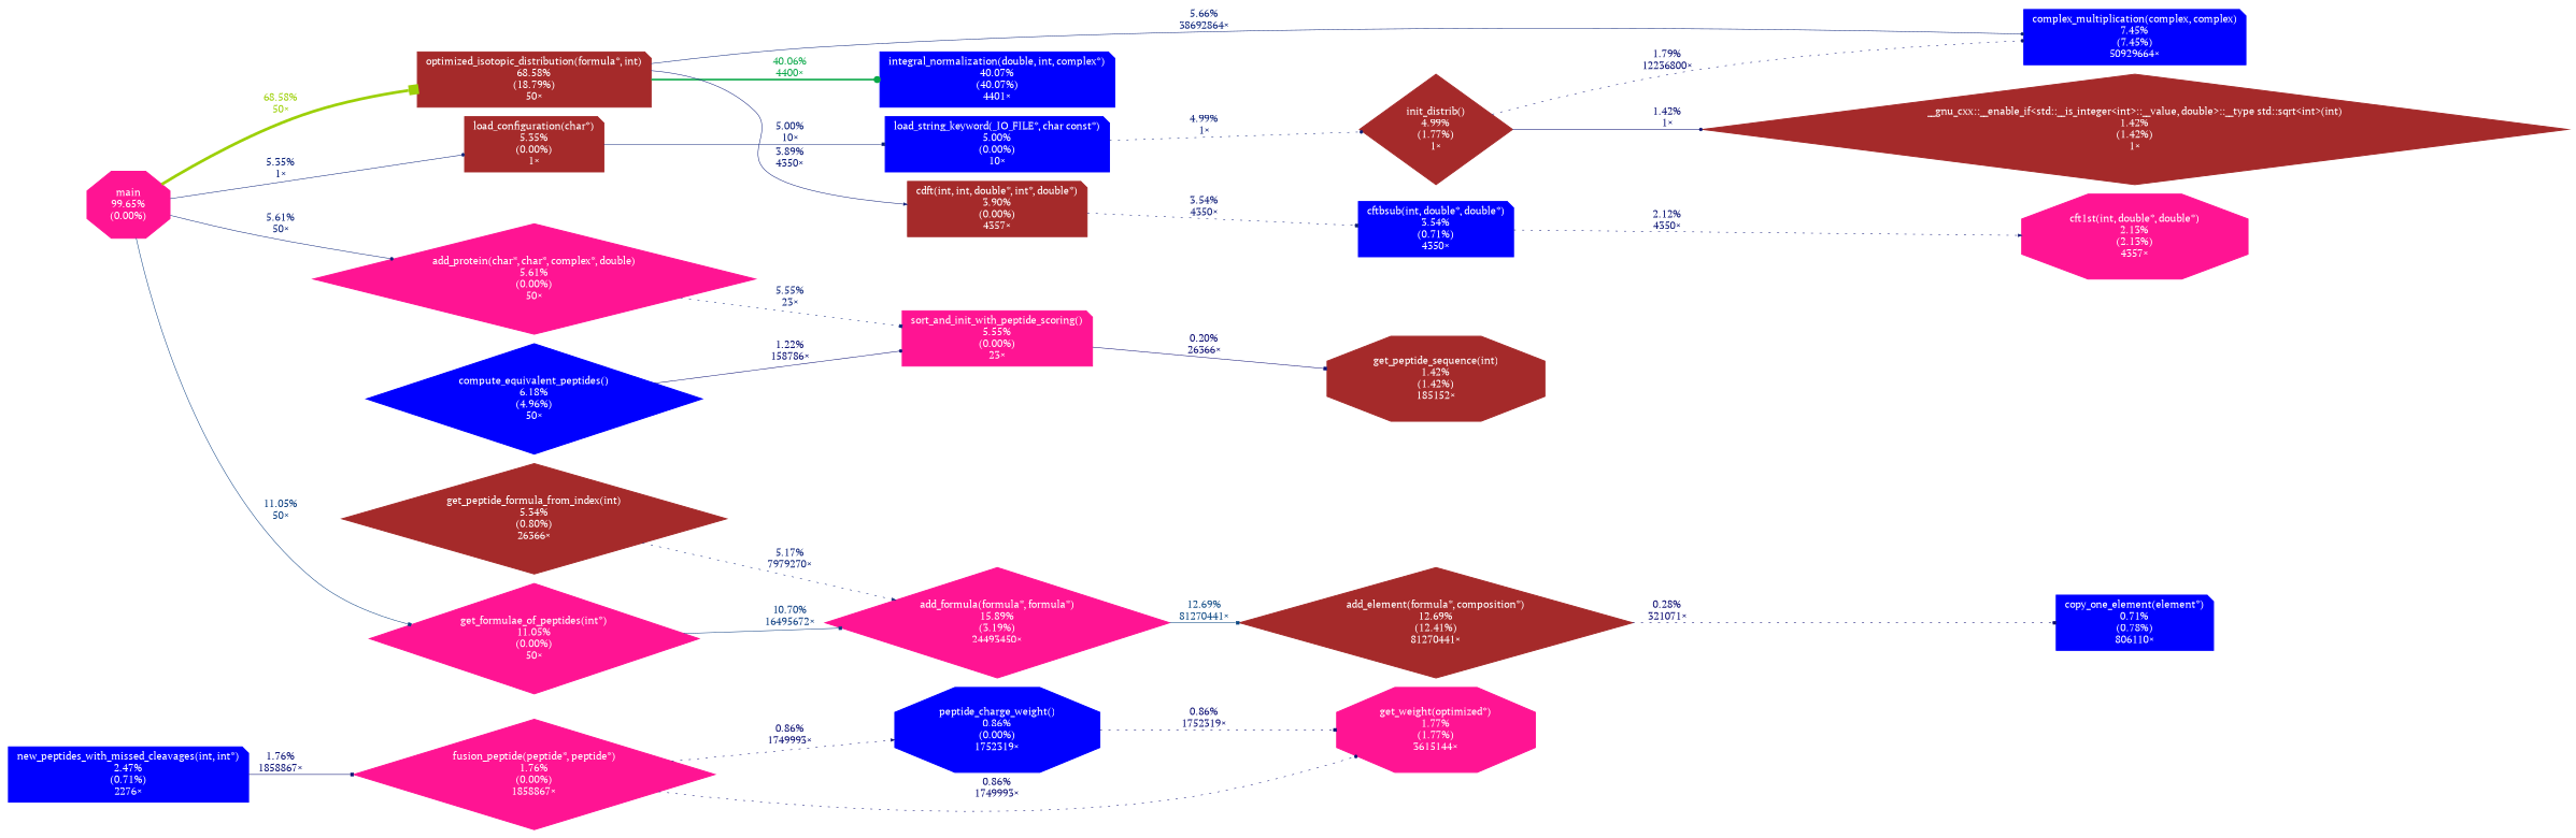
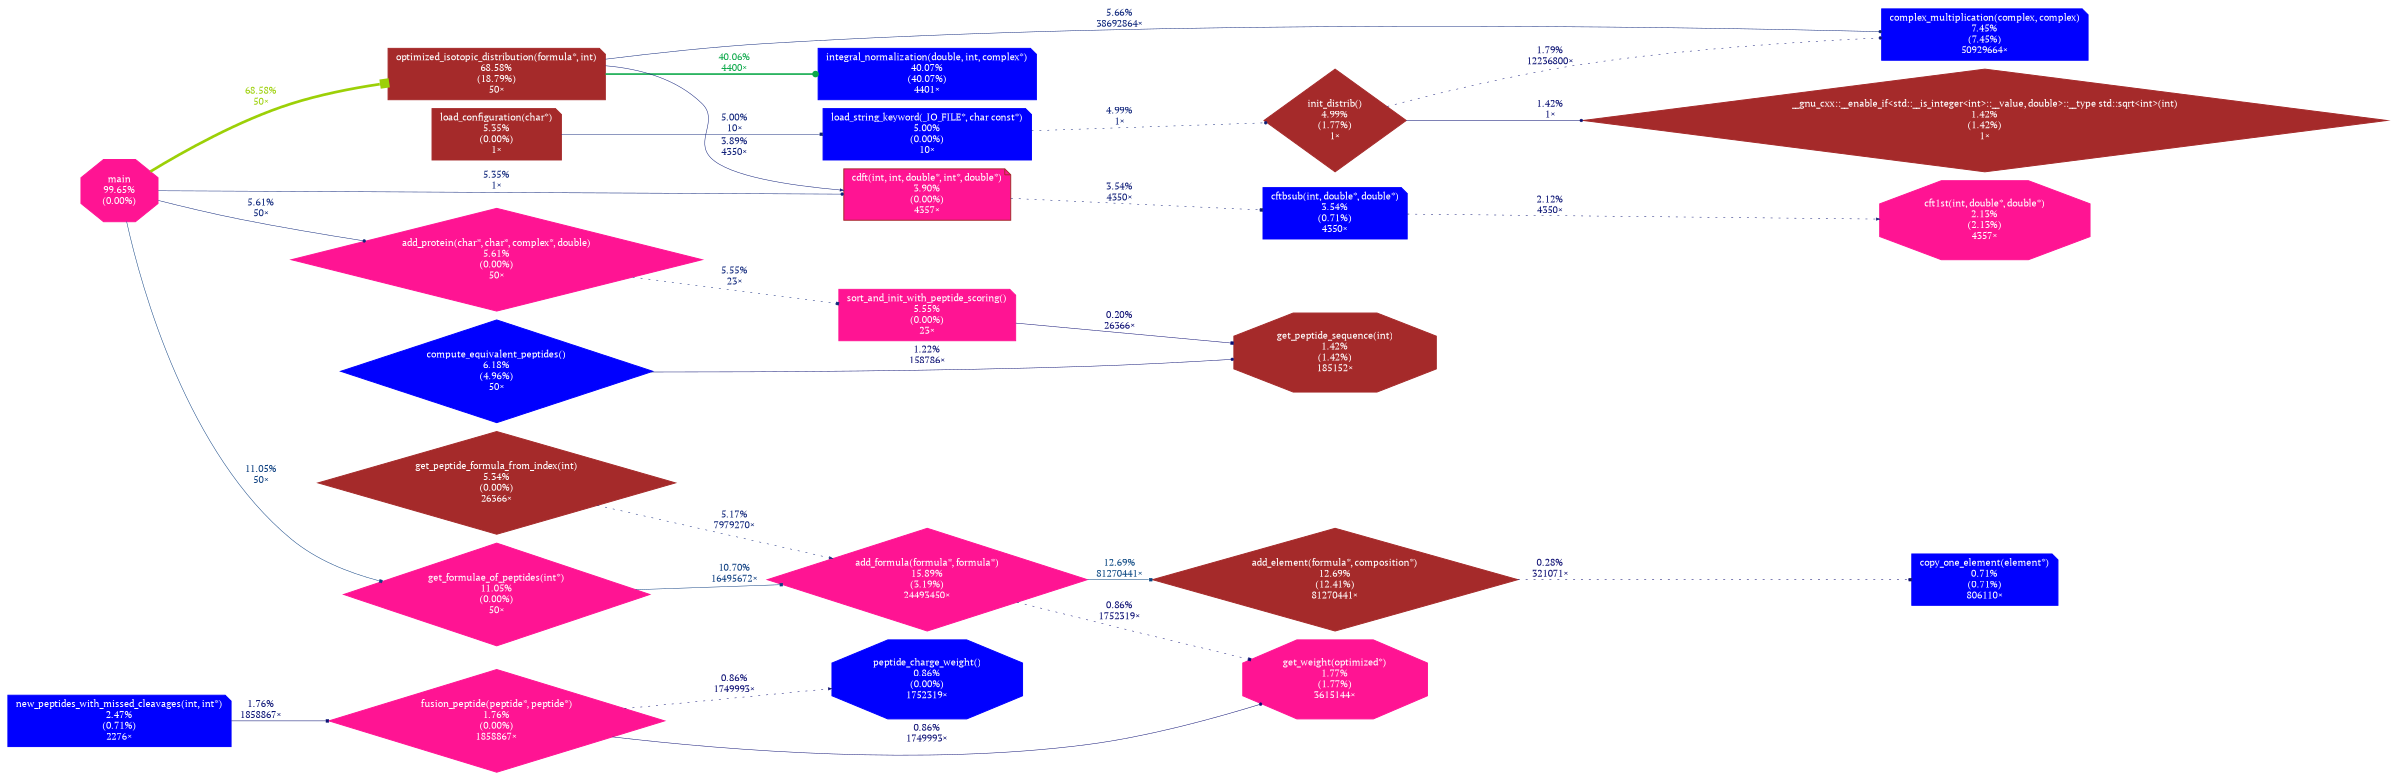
  digraph {
    fontname="PT Serif"
    nodesep=0.125
    rankdir=LR
    ranksep=0.25
    node [color=deeppink fontcolor="#ffffff" fontname="PT Serif" fontsize=10.00 shape=note style=filled]
    edge [arrowhead=box arrowsize=0.35 color="#0d257a" fontcolor="#0d257a" fontname="PT Serif" fontsize=10.00 labeldistance=0.50 penwidth=0.50 style=solid]
    n1 [height=0 label="main\n99.65%\n(0.00%)" shape=octagon width=0]
    n2 [color=brown height=0 label="optimized_isotopic_distribution(formula*, int)\n68.58%\n(18.79%)\n50×" width=0]
    n3 [height=0 label="get_formulae_of_peptides(int*)\n11.05%\n(0.00%)\n50×" shape=diamond width=0]
    n4 [height=0 label="add_protein(char*, char*, complex*, double)\n5.61%\n(0.00%)\n50×" shape=diamond width=0]
    n5 [color=brown height=0 label="load_configuration(char*)\n5.35%\n(0.00%)\n1×" width=0]
    n6 [color=blue height=0 label="integral_normalization(double, int, complex*)\n40.07%\n(40.07%)\n4401×" width=0]
    n7 [color=blue height=0 label="complex_multiplication(complex, complex)\n7.45%\n(7.45%)\n50929664×" width=0]
-   n8 [color=brown height=0 label="cdft(int, int, double*, int*, double*)\n3.90%\n(0.00%)\n4357×" width=0]
+   n8 [color=brown height=0 label="cdft(int, int, double*, int*, double*)\n3.90%\n(0.00%)\n4357×" width=0 fillcolor=deeppink]
    n9 [height=0 label="add_formula(formula*, formula*)\n15.89%\n(3.19%)\n24493450×" shape=diamond width=0]
    n10 [height=0 label="sort_and_init_with_peptide_scoring()\n5.55%\n(0.00%)\n23×" width=0]
    n11 [color=blue height=0 label="load_string_keyword(_IO_FILE*, char const*)\n5.00%\n(0.00%)\n10×" width=0]
    n12 [color=blue height=0 label="cftbsub(int, double*, double*)\n3.54%\n(0.71%)\n4350×" width=0]
    n13 [color=brown height=0 label="add_element(formula*, composition*)\n12.69%\n(12.41%)\n81270441×" shape=diamond width=0]
    n14 [color=blue height=0 label="compute_equivalent_peptides()\n6.18%\n(4.96%)\n50×" shape=diamond width=0]
    n15 [color=brown height=0 label="get_peptide_sequence(int)\n1.42%\n(1.42%)\n185152×" shape=octagon width=0]
    n16 [color=blue height=0 label="new_peptides_with_missed_cleavages(int, int*)\n2.47%\n(0.71%)\n2276×" width=0]
    n17 [height=0 label="fusion_peptide(peptide*, peptide*)\n1.76%\n(0.00%)\n1858867×" shape=diamond width=0]
    n18 [color=brown height=0 label="init_distrib()\n4.99%\n(1.77%)\n1×" shape=diamond width=0]
    n19 [height=0 label="cft1st(int, double*, double*)\n2.13%\n(2.13%)\n4357×" shape=octagon width=0]
-   n20 [color=blue height=0 label="copy_one_element(element*)\n0.71%\n(0.78%)\n806110×" width=0]
+   n20 [color=blue height=0 label="copy_one_element(element*)\n0.71%\n(0.71%)\n806110×" width=0]
    n21 [height=0 label="get_weight(optimized*)\n1.77%\n(1.77%)\n3615144×" shape=octagon width=0]
    n22 [color=blue height=0 label="peptide_charge_weight()\n0.86%\n(0.00%)\n1752319×" shape=octagon width=0]
-   n23 [color=brown height=0 label="get_peptide_formula_from_index(int)\n5.34%\n(0.80%)\n26366×" shape=diamond width=0]
+   n23 [color=brown height=0 label="get_peptide_formula_from_index(int)\n5.34%\n(0.00%)\n26366×" shape=diamond width=0]
    n24 [color=brown height=0 label="__gnu_cxx::__enable_if<std::__is_integer<int>::__value, double>::__type std::sqrt<int>(int)\n1.42%\n(1.42%)\n1×" shape=diamond width=0]
    n1 -> n2 [arrowsize=0.83 color="#9cd007" fontcolor="#9cd007" label="68.58%\n50×" labeldistance=2.74 penwidth=2.74]
    n1 -> n3 [color="#0d4081" fontcolor="#0d4081" label="11.05%\n50×"]
    n1 -> n4 [arrowhead=dot label="5.61%\n50×"]
-   n1 -> n5 [arrowhead=dot color="#0d247a" fontcolor="#0d247a" label="5.35%\n1×"]
+   n1 -> n8 [arrowhead=dot color="#0d247a" fontcolor="#0d247a" label="5.35%\n1×"]
    n2 -> n6 [arrowhead=dot arrowsize=0.63 color="#0ba849" fontcolor="#0ba849" label="40.06%\n4400×" labeldistance=1.60 penwidth=1.60]
    n2 -> n7 [arrowhead=dot label="5.66%\n38692864×"]
    n2 -> n8 [arrowhead=normal color="#0d1d78" fontcolor="#0d1d78" label="3.89%\n4350×"]
    n3 -> n9 [color="#0d3e81" fontcolor="#0d3e81" label="10.70%\n16495672×"]
    n4 -> n10 [label="5.55%\n23×" style=dotted]
    n5 -> n11 [color="#0d2279" fontcolor="#0d2279" label="5.00%\n10×"]
    n8 -> n12 [color="#0d1c77" fontcolor="#0d1c77" label="3.54%\n4350×" style=dotted]
    n9 -> n13 [arrowsize=0.36 color="#0d4983" fontcolor="#0d4983" label="12.69%\n81270441×" labeldistance=0.51 penwidth=0.51]
    n10 -> n15 [color="#0d0e73" fontcolor="#0d0e73" label="0.20%\n26366×"]
    n11 -> n18 [arrowhead=dot color="#0d2279" fontcolor="#0d2279" label="4.99%\n1×" style=dotted]
    n12 -> n19 [arrowhead=normal color="#0d1675" fontcolor="#0d1675" label="2.12%\n4350×" style=dotted]
    n13 -> n20 [color="#0d0e73" fontcolor="#0d0e73" label="0.28%\n321071×" style=dotted]
-   n14 -> n10 [arrowhead=dot color="#0d1274" fontcolor="#0d1274" label="1.22%\n158786×"]
+   n14 -> n15 [arrowhead=dot color="#0d1274" fontcolor="#0d1274" label="1.22%\n158786×"]
    n16 -> n17 [color="#0d1475" fontcolor="#0d1475" label="1.76%\n1858867×"]
-   n17 -> n21 [arrowhead=dot color="#0d1074" fontcolor="#0d1074" label="0.86%\n1749993×" style=dotted]
+   n17 -> n21 [arrowhead=dot color="#0d1074" fontcolor="#0d1074" label="0.86%\n1749993×"]
    n17 -> n22 [arrowhead=normal color="#0d1074" fontcolor="#0d1074" label="0.86%\n1749993×" style=dotted]
    n18 -> n7 [arrowhead=dot color="#0d1475" fontcolor="#0d1475" label="1.79%\n12236800×" style=dotted]
    n18 -> n24 [arrowhead=dot color="#0d1375" fontcolor="#0d1375" label="1.42%\n1×"]
-   n22 -> n21 [color="#0d1074" fontcolor="#0d1074" label="0.86%\n1752319×" style=dotted]
+   n9 -> n21 [color="#0d1074" fontcolor="#0d1074" label="0.86%\n1752319×" style=dotted]
    n23 -> n9 [arrowhead=normal color="#0d2379" fontcolor="#0d2379" label="5.17%\n7979270×" style=dotted]
  }
